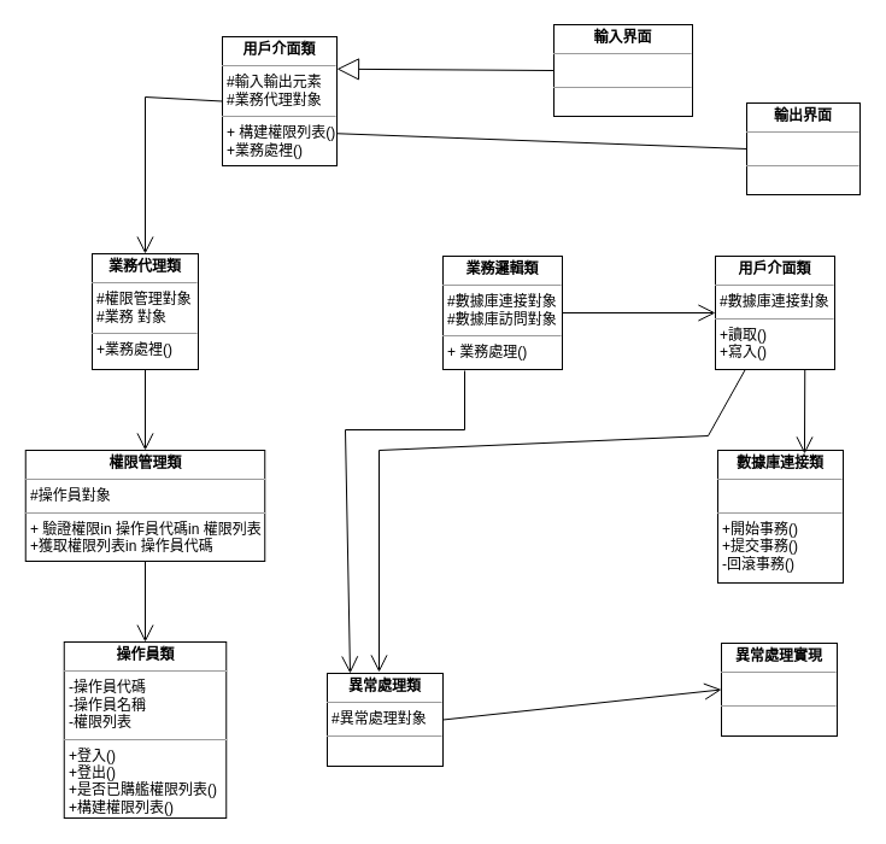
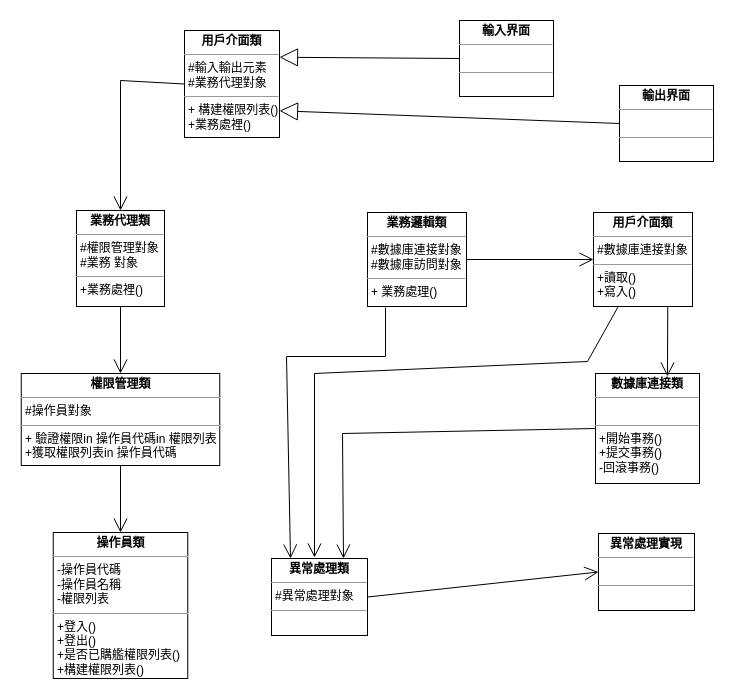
  <mxCell id="0" />
  <mxCell id="1" parent="0" />
  <mxCell id="2" value="&lt;p style=&quot;margin:0px;margin-top:4px;text-align:center;&quot;&gt;&lt;b&gt;用戶介面類&lt;/b&gt;&lt;/p&gt;&lt;hr size=&quot;1&quot;&gt;&lt;p style=&quot;margin:0px;margin-left:4px;&quot;&gt;#輸入輸出元素&lt;/p&gt;&lt;p style=&quot;margin:0px;margin-left:4px;&quot;&gt;#業務代理對象&lt;/p&gt;&lt;hr size=&quot;1&quot;&gt;&lt;p style=&quot;margin:0px;margin-left:4px;&quot;&gt;+ 構建權限列表()&lt;/p&gt;&lt;p style=&quot;margin:0px;margin-left:4px;&quot;&gt;+業務處裡()&lt;/p&gt;" style="verticalAlign=top;align=left;overflow=fill;fontSize=12;fontFamily=Helvetica;html=1;whiteSpace=wrap;" parent="1" vertex="1"><mxGeometry x="184" y="30" width="95" height="107" as="geometry" /></mxCell>
  <mxCell id="3" value="&lt;p style=&quot;margin:0px;margin-top:4px;text-align:center;&quot;&gt;&lt;b&gt;業務代理類&lt;/b&gt;&lt;/p&gt;&lt;hr size=&quot;1&quot;&gt;&lt;p style=&quot;margin:0px;margin-left:4px;&quot;&gt;#權限管理對象&lt;/p&gt;&lt;p style=&quot;margin:0px;margin-left:4px;&quot;&gt;#業務 對象&lt;/p&gt;&lt;hr size=&quot;1&quot;&gt;&lt;p style=&quot;margin:0px;margin-left:4px;&quot;&gt;&lt;span style=&quot;background-color: initial;&quot;&gt;+業務處裡()&lt;/span&gt;&lt;br&gt;&lt;/p&gt;" style="verticalAlign=top;align=left;overflow=fill;fontSize=12;fontFamily=Helvetica;html=1;whiteSpace=wrap;" parent="1" vertex="1"><mxGeometry x="76" y="210" width="88" height="96" as="geometry" /></mxCell>
  <mxCell id="4" value="&lt;p style=&quot;margin:0px;margin-top:4px;text-align:center;&quot;&gt;&lt;b&gt;操作員類&lt;/b&gt;&lt;/p&gt;&lt;hr size=&quot;1&quot;&gt;&lt;p style=&quot;margin:0px;margin-left:4px;&quot;&gt;-操作員代碼&lt;/p&gt;&lt;p style=&quot;margin:0px;margin-left:4px;&quot;&gt;-操作員名稱&lt;/p&gt;&lt;p style=&quot;margin:0px;margin-left:4px;&quot;&gt;-權限列表&lt;/p&gt;&lt;hr size=&quot;1&quot;&gt;&lt;p style=&quot;margin:0px;margin-left:4px;&quot;&gt;+登入()&lt;/p&gt;&lt;p style=&quot;margin:0px;margin-left:4px;&quot;&gt;+登出()&lt;/p&gt;&lt;p style=&quot;margin:0px;margin-left:4px;&quot;&gt;+是否已購艦權限列表()&lt;/p&gt;&lt;p style=&quot;margin:0px;margin-left:4px;&quot;&gt;+構建權限列表()&lt;/p&gt;" style="verticalAlign=top;align=left;overflow=fill;fontSize=12;fontFamily=Helvetica;html=1;whiteSpace=wrap;" parent="1" vertex="1"><mxGeometry x="52.75" y="532" width="134.5" height="146" as="geometry" /></mxCell>
  <mxCell id="5" value="&lt;p style=&quot;margin:0px;margin-top:4px;text-align:center;&quot;&gt;&lt;b&gt;權限管理類&lt;/b&gt;&lt;/p&gt;&lt;hr size=&quot;1&quot;&gt;&lt;p style=&quot;margin:0px;margin-left:4px;&quot;&gt;#操作員對象&lt;/p&gt;&lt;hr size=&quot;1&quot;&gt;&lt;p style=&quot;margin:0px;margin-left:4px;&quot;&gt;+ 驗證權限in 操作員代碼in 權限列表&lt;/p&gt;&lt;p style=&quot;margin:0px;margin-left:4px;&quot;&gt;+獲取權限列表in 操作員代碼&lt;/p&gt;" style="verticalAlign=top;align=left;overflow=fill;fontSize=12;fontFamily=Helvetica;html=1;whiteSpace=wrap;" parent="1" vertex="1"><mxGeometry x="20.75" y="373" width="198.5" height="92" as="geometry" /></mxCell>
- <mxCell id="6" value="&lt;p style=&quot;margin:0px;margin-top:4px;text-align:center;&quot;&gt;&lt;b&gt;輸入界面&lt;/b&gt;&lt;/p&gt;&lt;hr size=&quot;1&quot;&gt;&lt;p style=&quot;margin:0px;margin-left:4px;&quot;&gt;&lt;br&gt;&lt;/p&gt;&lt;hr size=&quot;1&quot;&gt;&lt;p style=&quot;margin:0px;margin-left:4px;&quot;&gt;&lt;br&gt;&lt;/p&gt;" style="verticalAlign=top;align=left;overflow=fill;fontSize=12;fontFamily=Helvetica;html=1;whiteSpace=wrap;" parent="1" vertex="1"><mxGeometry x="459" y="20" width="115" height="76" as="geometry" /></mxCell>
+ <mxCell id="6" value="&lt;p style=&quot;margin:0px;margin-top:4px;text-align:center;&quot;&gt;&lt;b&gt;輸入界面&lt;/b&gt;&lt;/p&gt;&lt;hr size=&quot;1&quot;&gt;&lt;p style=&quot;margin:0px;margin-left:4px;&quot;&gt;&lt;br&gt;&lt;/p&gt;&lt;hr size=&quot;1&quot;&gt;&lt;p style=&quot;margin:0px;margin-left:4px;&quot;&gt;&lt;br&gt;&lt;/p&gt;" style="verticalAlign=top;align=left;overflow=fill;fontSize=12;fontFamily=Helvetica;html=1;whiteSpace=wrap;" parent="1" vertex="1"><mxGeometry x="459" y="20" width="94" height="76" as="geometry" /></mxCell>
  <mxCell id="7" value="&lt;p style=&quot;margin:0px;margin-top:4px;text-align:center;&quot;&gt;&lt;b&gt;業務邏輯類&lt;/b&gt;&lt;/p&gt;&lt;hr size=&quot;1&quot;&gt;&lt;p style=&quot;margin:0px;margin-left:4px;&quot;&gt;#數據庫連接對象&lt;/p&gt;&lt;p style=&quot;margin:0px;margin-left:4px;&quot;&gt;#數據庫訪問對象&lt;/p&gt;&lt;hr size=&quot;1&quot;&gt;&lt;p style=&quot;margin:0px;margin-left:4px;&quot;&gt;+ 業務處理()&lt;/p&gt;" style="verticalAlign=top;align=left;overflow=fill;fontSize=12;fontFamily=Helvetica;html=1;whiteSpace=wrap;" parent="1" vertex="1"><mxGeometry x="367" y="212" width="99" height="94" as="geometry" /></mxCell>
  <mxCell id="8" value="&lt;p style=&quot;margin:0px;margin-top:4px;text-align:center;&quot;&gt;&lt;b&gt;輸出界面&lt;/b&gt;&lt;/p&gt;&lt;hr size=&quot;1&quot;&gt;&lt;p style=&quot;margin:0px;margin-left:4px;&quot;&gt;&lt;br&gt;&lt;/p&gt;&lt;hr size=&quot;1&quot;&gt;&lt;p style=&quot;margin:0px;margin-left:4px;&quot;&gt;&lt;br&gt;&lt;/p&gt;" style="verticalAlign=top;align=left;overflow=fill;fontSize=12;fontFamily=Helvetica;html=1;whiteSpace=wrap;" parent="1" vertex="1"><mxGeometry x="619" y="85" width="94" height="76" as="geometry" /></mxCell>
  <mxCell id="9" value="&lt;p style=&quot;margin:0px;margin-top:4px;text-align:center;&quot;&gt;&lt;b&gt;異常處理類&lt;/b&gt;&lt;/p&gt;&lt;hr size=&quot;1&quot;&gt;&lt;p style=&quot;margin:0px;margin-left:4px;&quot;&gt;#異常處理對象&lt;/p&gt;&lt;hr size=&quot;1&quot;&gt;&lt;p style=&quot;margin:0px;margin-left:4px;&quot;&gt;&lt;br&gt;&lt;/p&gt;" style="verticalAlign=top;align=left;overflow=fill;fontSize=12;fontFamily=Helvetica;html=1;whiteSpace=wrap;" parent="1" vertex="1"><mxGeometry x="271" y="558" width="96" height="77" as="geometry" /></mxCell>
  <mxCell id="10" value="&lt;p style=&quot;margin:0px;margin-top:4px;text-align:center;&quot;&gt;&lt;b&gt;異常處理實現&lt;/b&gt;&lt;/p&gt;&lt;hr size=&quot;1&quot;&gt;&lt;p style=&quot;margin:0px;margin-left:4px;&quot;&gt;&lt;br&gt;&lt;/p&gt;&lt;hr size=&quot;1&quot;&gt;&lt;p style=&quot;margin:0px;margin-left:4px;&quot;&gt;&lt;br&gt;&lt;/p&gt;" style="verticalAlign=top;align=left;overflow=fill;fontSize=12;fontFamily=Helvetica;html=1;whiteSpace=wrap;" parent="1" vertex="1"><mxGeometry x="598" y="533" width="96" height="77" as="geometry" /></mxCell>
  <mxCell id="11" value="&lt;p style=&quot;margin:0px;margin-top:4px;text-align:center;&quot;&gt;&lt;b&gt;數據庫連接類&lt;/b&gt;&lt;/p&gt;&lt;hr size=&quot;1&quot;&gt;&lt;p style=&quot;margin:0px;margin-left:4px;&quot;&gt;&lt;br&gt;&lt;/p&gt;&lt;hr size=&quot;1&quot;&gt;&lt;p style=&quot;margin:0px;margin-left:4px;&quot;&gt;+開始事務()&lt;/p&gt;&lt;p style=&quot;margin:0px;margin-left:4px;&quot;&gt;+提交事務()&lt;/p&gt;&lt;p style=&quot;margin:0px;margin-left:4px;&quot;&gt;-回滾事務()&lt;/p&gt;&lt;p style=&quot;margin:0px;margin-left:4px;&quot;&gt;&lt;br&gt;&lt;/p&gt;" style="verticalAlign=top;align=left;overflow=fill;fontSize=12;fontFamily=Helvetica;html=1;whiteSpace=wrap;" parent="1" vertex="1"><mxGeometry x="595" y="373" width="104" height="110" as="geometry" /></mxCell>
  <mxCell id="12" value="&lt;p style=&quot;margin:0px;margin-top:4px;text-align:center;&quot;&gt;&lt;b&gt;用戶介面類&lt;/b&gt;&lt;/p&gt;&lt;hr size=&quot;1&quot;&gt;&lt;p style=&quot;margin:0px;margin-left:4px;&quot;&gt;#數據庫連接對象&lt;/p&gt;&lt;hr size=&quot;1&quot;&gt;&lt;p style=&quot;margin:0px;margin-left:4px;&quot;&gt;+讀取()&lt;/p&gt;&lt;p style=&quot;margin:0px;margin-left:4px;&quot;&gt;+寫入()&lt;/p&gt;" style="verticalAlign=top;align=left;overflow=fill;fontSize=12;fontFamily=Helvetica;html=1;whiteSpace=wrap;" parent="1" vertex="1"><mxGeometry x="593" y="212" width="99" height="94" as="geometry" /></mxCell>
  <mxCell id="13" value="" style="endArrow=open;endFill=1;endSize=12;html=1;rounded=0;exitX=0.5;exitY=1;exitDx=0;exitDy=0;entryX=0.5;entryY=0;entryDx=0;entryDy=0;" parent="1" source="3" target="5" edge="1"><mxGeometry width="160" relative="1" as="geometry"><mxPoint x="274" y="270" as="sourcePoint" /><mxPoint x="434" y="270" as="targetPoint" /></mxGeometry></mxCell>
  <mxCell id="14" value="" style="endArrow=open;endFill=1;endSize=12;html=1;rounded=0;exitX=0;exitY=0.5;exitDx=0;exitDy=0;entryX=0.5;entryY=0;entryDx=0;entryDy=0;" parent="1" source="2" target="3" edge="1"><mxGeometry width="160" relative="1" as="geometry"><mxPoint x="274" y="270" as="sourcePoint" /><mxPoint x="434" y="270" as="targetPoint" /><Array as="points"><mxPoint x="120" y="80" /></Array></mxGeometry></mxCell>
  <mxCell id="15" value="" style="endArrow=open;endFill=1;endSize=12;html=1;rounded=0;exitX=0.5;exitY=1;exitDx=0;exitDy=0;entryX=0.5;entryY=0;entryDx=0;entryDy=0;" parent="1" source="5" target="4" edge="1"><mxGeometry width="160" relative="1" as="geometry"><mxPoint x="274" y="470" as="sourcePoint" /><mxPoint x="434" y="470" as="targetPoint" /></mxGeometry></mxCell>
  <mxCell id="16" value="" style="endArrow=open;endFill=1;endSize=12;html=1;rounded=0;exitX=0.172;exitY=1.011;exitDx=0;exitDy=0;exitPerimeter=0;entryX=0.198;entryY=0;entryDx=0;entryDy=0;entryPerimeter=0;" parent="1" target="9" edge="1"><mxGeometry width="160" relative="1" as="geometry"><mxPoint x="385.028" y="307.034" as="sourcePoint" /><mxPoint x="320" y="558" as="targetPoint" /><Array as="points"><mxPoint x="385" y="356" /><mxPoint x="286" y="356" /></Array></mxGeometry></mxCell>
  <mxCell id="17" value="" style="endArrow=open;endFill=1;endSize=12;html=1;rounded=0;exitX=1;exitY=0.5;exitDx=0;exitDy=0;entryX=0;entryY=0.5;entryDx=0;entryDy=0;" parent="1" source="7" target="12" edge="1"><mxGeometry width="160" relative="1" as="geometry"><mxPoint x="274" y="370" as="sourcePoint" /><mxPoint x="434" y="370" as="targetPoint" /></mxGeometry></mxCell>
  <mxCell id="18" value="" style="endArrow=open;endFill=1;endSize=12;html=1;rounded=0;exitX=0.75;exitY=1;exitDx=0;exitDy=0;entryX=0.692;entryY=0.027;entryDx=0;entryDy=0;entryPerimeter=0;" parent="1" source="12" target="11" edge="1"><mxGeometry width="160" relative="1" as="geometry"><mxPoint x="274" y="370" as="sourcePoint" /><mxPoint x="667" y="368" as="targetPoint" /></mxGeometry></mxCell>
+ <mxCell id="19" value="" style="endArrow=open;endFill=1;endSize=12;html=1;rounded=0;exitX=0;exitY=0.5;exitDx=0;exitDy=0;entryX=0.75;entryY=0;entryDx=0;entryDy=0;" parent="1" source="11" target="9" edge="1"><mxGeometry width="160" relative="1" as="geometry"><mxPoint x="274" y="370" as="sourcePoint" /><mxPoint x="346" y="557" as="targetPoint" /><Array as="points"><mxPoint x="342" y="433" /></Array></mxGeometry></mxCell>
  <mxCell id="20" value="" style="endArrow=open;endFill=1;endSize=12;html=1;rounded=0;exitX=0.25;exitY=1;exitDx=0;exitDy=0;" parent="1" source="12" edge="1"><mxGeometry width="160" relative="1" as="geometry"><mxPoint x="274" y="370" as="sourcePoint" /><mxPoint x="314" y="557" as="targetPoint" /><Array as="points"><mxPoint x="587" y="361" /><mxPoint x="314" y="373" /></Array></mxGeometry></mxCell>
  <mxCell id="21" value="" style="endArrow=open;endFill=1;endSize=12;html=1;rounded=0;entryX=0;entryY=0.5;entryDx=0;entryDy=0;exitX=1;exitY=0.5;exitDx=0;exitDy=0;" parent="1" source="9" target="10" edge="1"><mxGeometry width="160" relative="1" as="geometry"><mxPoint x="274" y="370" as="sourcePoint" /><mxPoint x="434" y="370" as="targetPoint" /></mxGeometry></mxCell>
  <mxCell id="22" value="" style="endArrow=block;endSize=16;endFill=0;html=1;rounded=0;entryX=1;entryY=0.25;entryDx=0;entryDy=0;exitX=0;exitY=0.5;exitDx=0;exitDy=0;" parent="1" source="6" target="2" edge="1"><mxGeometry width="160" relative="1" as="geometry"><mxPoint x="180" y="548" as="sourcePoint" /><mxPoint x="340" y="548" as="targetPoint" /></mxGeometry></mxCell>
- <mxCell id="23" value="" style="endArrow=none;endSize=16;endFill=0;html=1;rounded=0;entryX=1;entryY=0.75;entryDx=0;entryDy=0;exitX=0;exitY=0.5;exitDx=0;exitDy=0;" parent="1" source="8" target="2" edge="1"><mxGeometry width="160" relative="1" as="geometry"><mxPoint x="412" y="54" as="sourcePoint" /><mxPoint x="273" y="129" as="targetPoint" /></mxGeometry></mxCell>
+ <mxCell id="23" value="" style="endArrow=block;endSize=16;endFill=0;html=1;rounded=0;entryX=1;entryY=0.75;entryDx=0;entryDy=0;exitX=0;exitY=0.5;exitDx=0;exitDy=0;" parent="1" source="8" target="2" edge="1"><mxGeometry width="160" relative="1" as="geometry"><mxPoint x="412" y="54" as="sourcePoint" /><mxPoint x="273" y="129" as="targetPoint" /></mxGeometry></mxCell>
